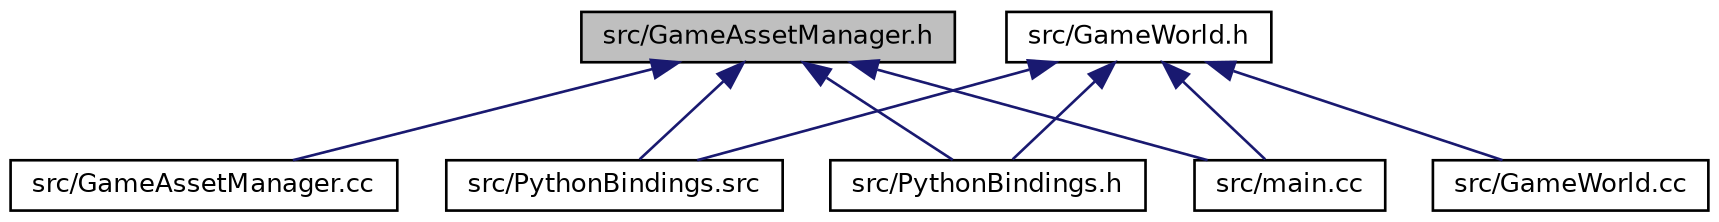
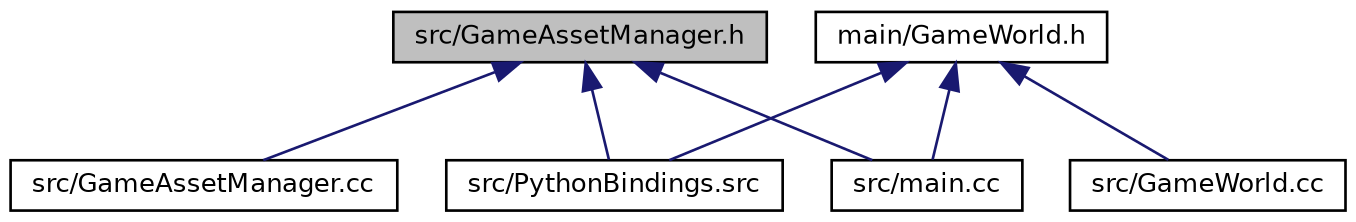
  digraph {
    node [color=black fillcolor=white fontname=Helvetica fontsize=10 shape=record style=filled]
    edge [color=midnightblue dir=back fontname=Helvetica fontsize=10 labelfontname=Helvetica labelfontsize=10 style=solid]
    n1 [fillcolor=grey75 fontcolor=black height=0.2 label="src/GameAssetManager.h" width=0.4]
    n2 [height=0.2 label="src/GameAssetManager.cc" width=0.4]
    n3 [height=0.2 label="src/PythonBindings.src" width=0.4]
-   n4 [height=0.2 label="src/PythonBindings.h" width=0.4]
    n5 [height=0.2 label="src/main.cc" width=0.4]
-   n6 [height=0.2 label="src/GameWorld.h" width=0.4]
+   n6 [height=0.2 label="main/GameWorld.h" width=0.4]
    n7 [height=0.2 label="src/GameWorld.cc" width=0.4]
    n1 -> n2
    n1 -> n3
-   n1 -> n4
    n1 -> n5
    n6 -> n3
-   n6 -> n4
    n6 -> n5
    n6 -> n7
  }
